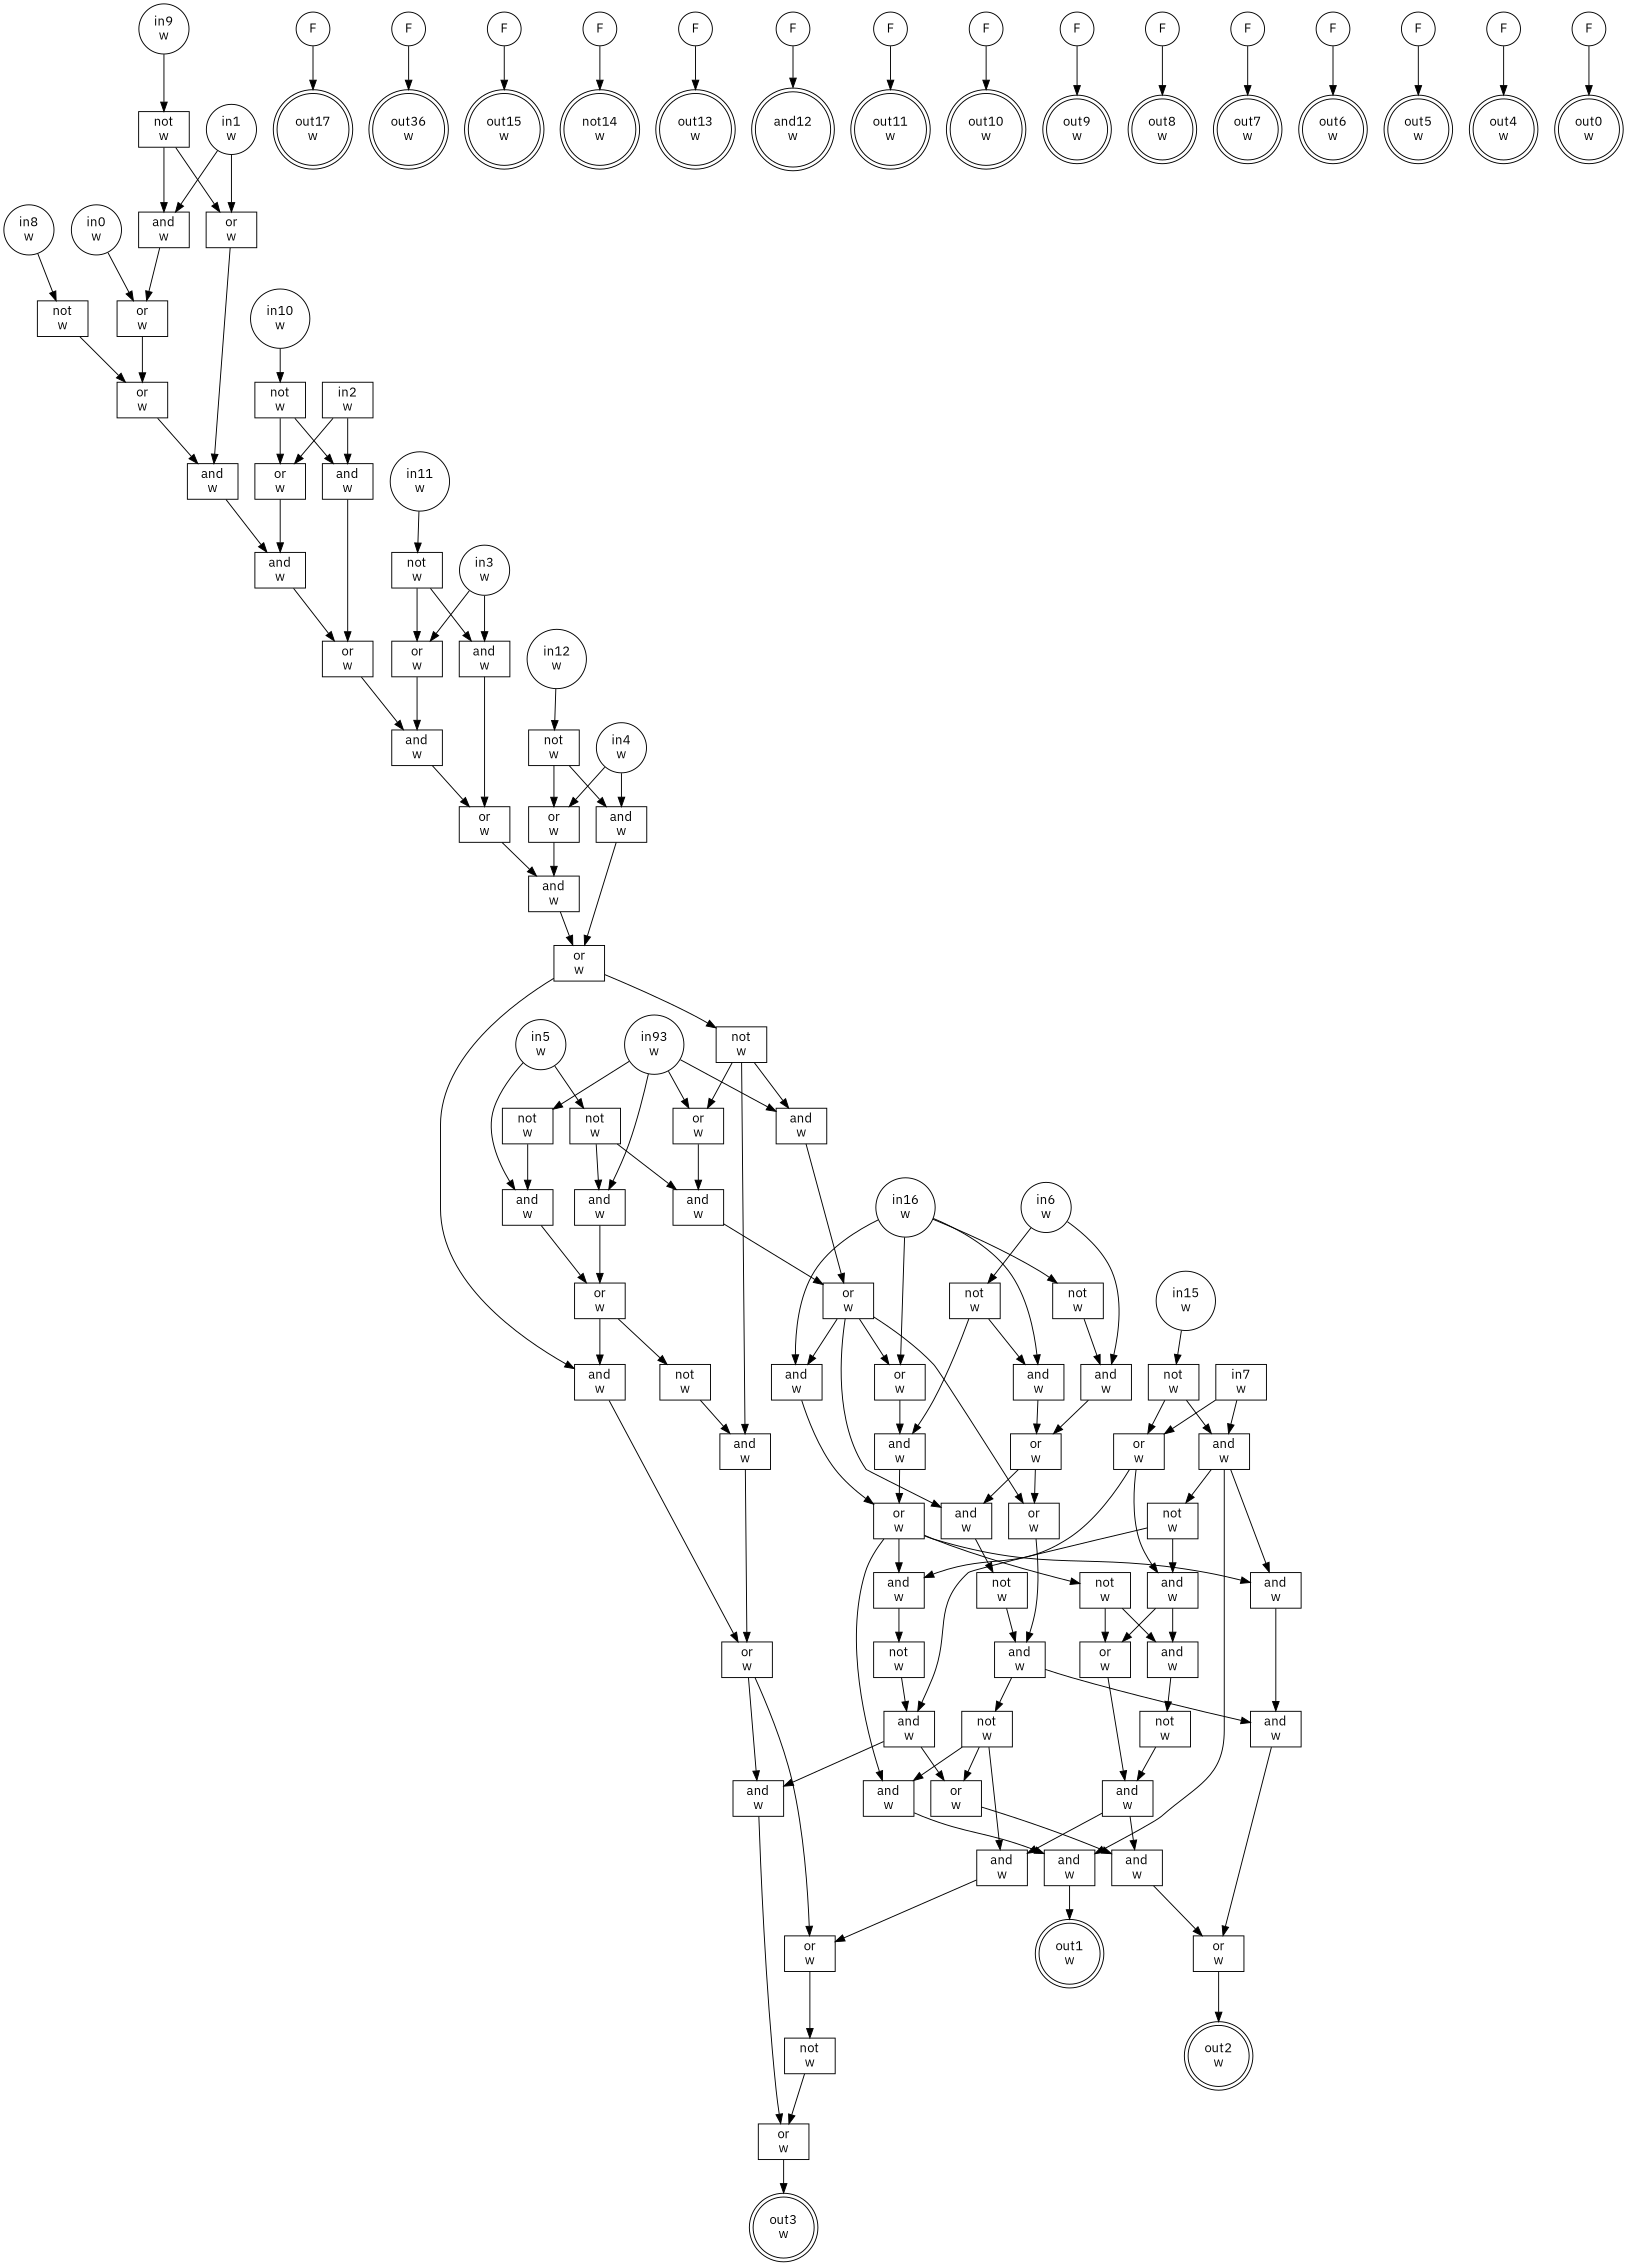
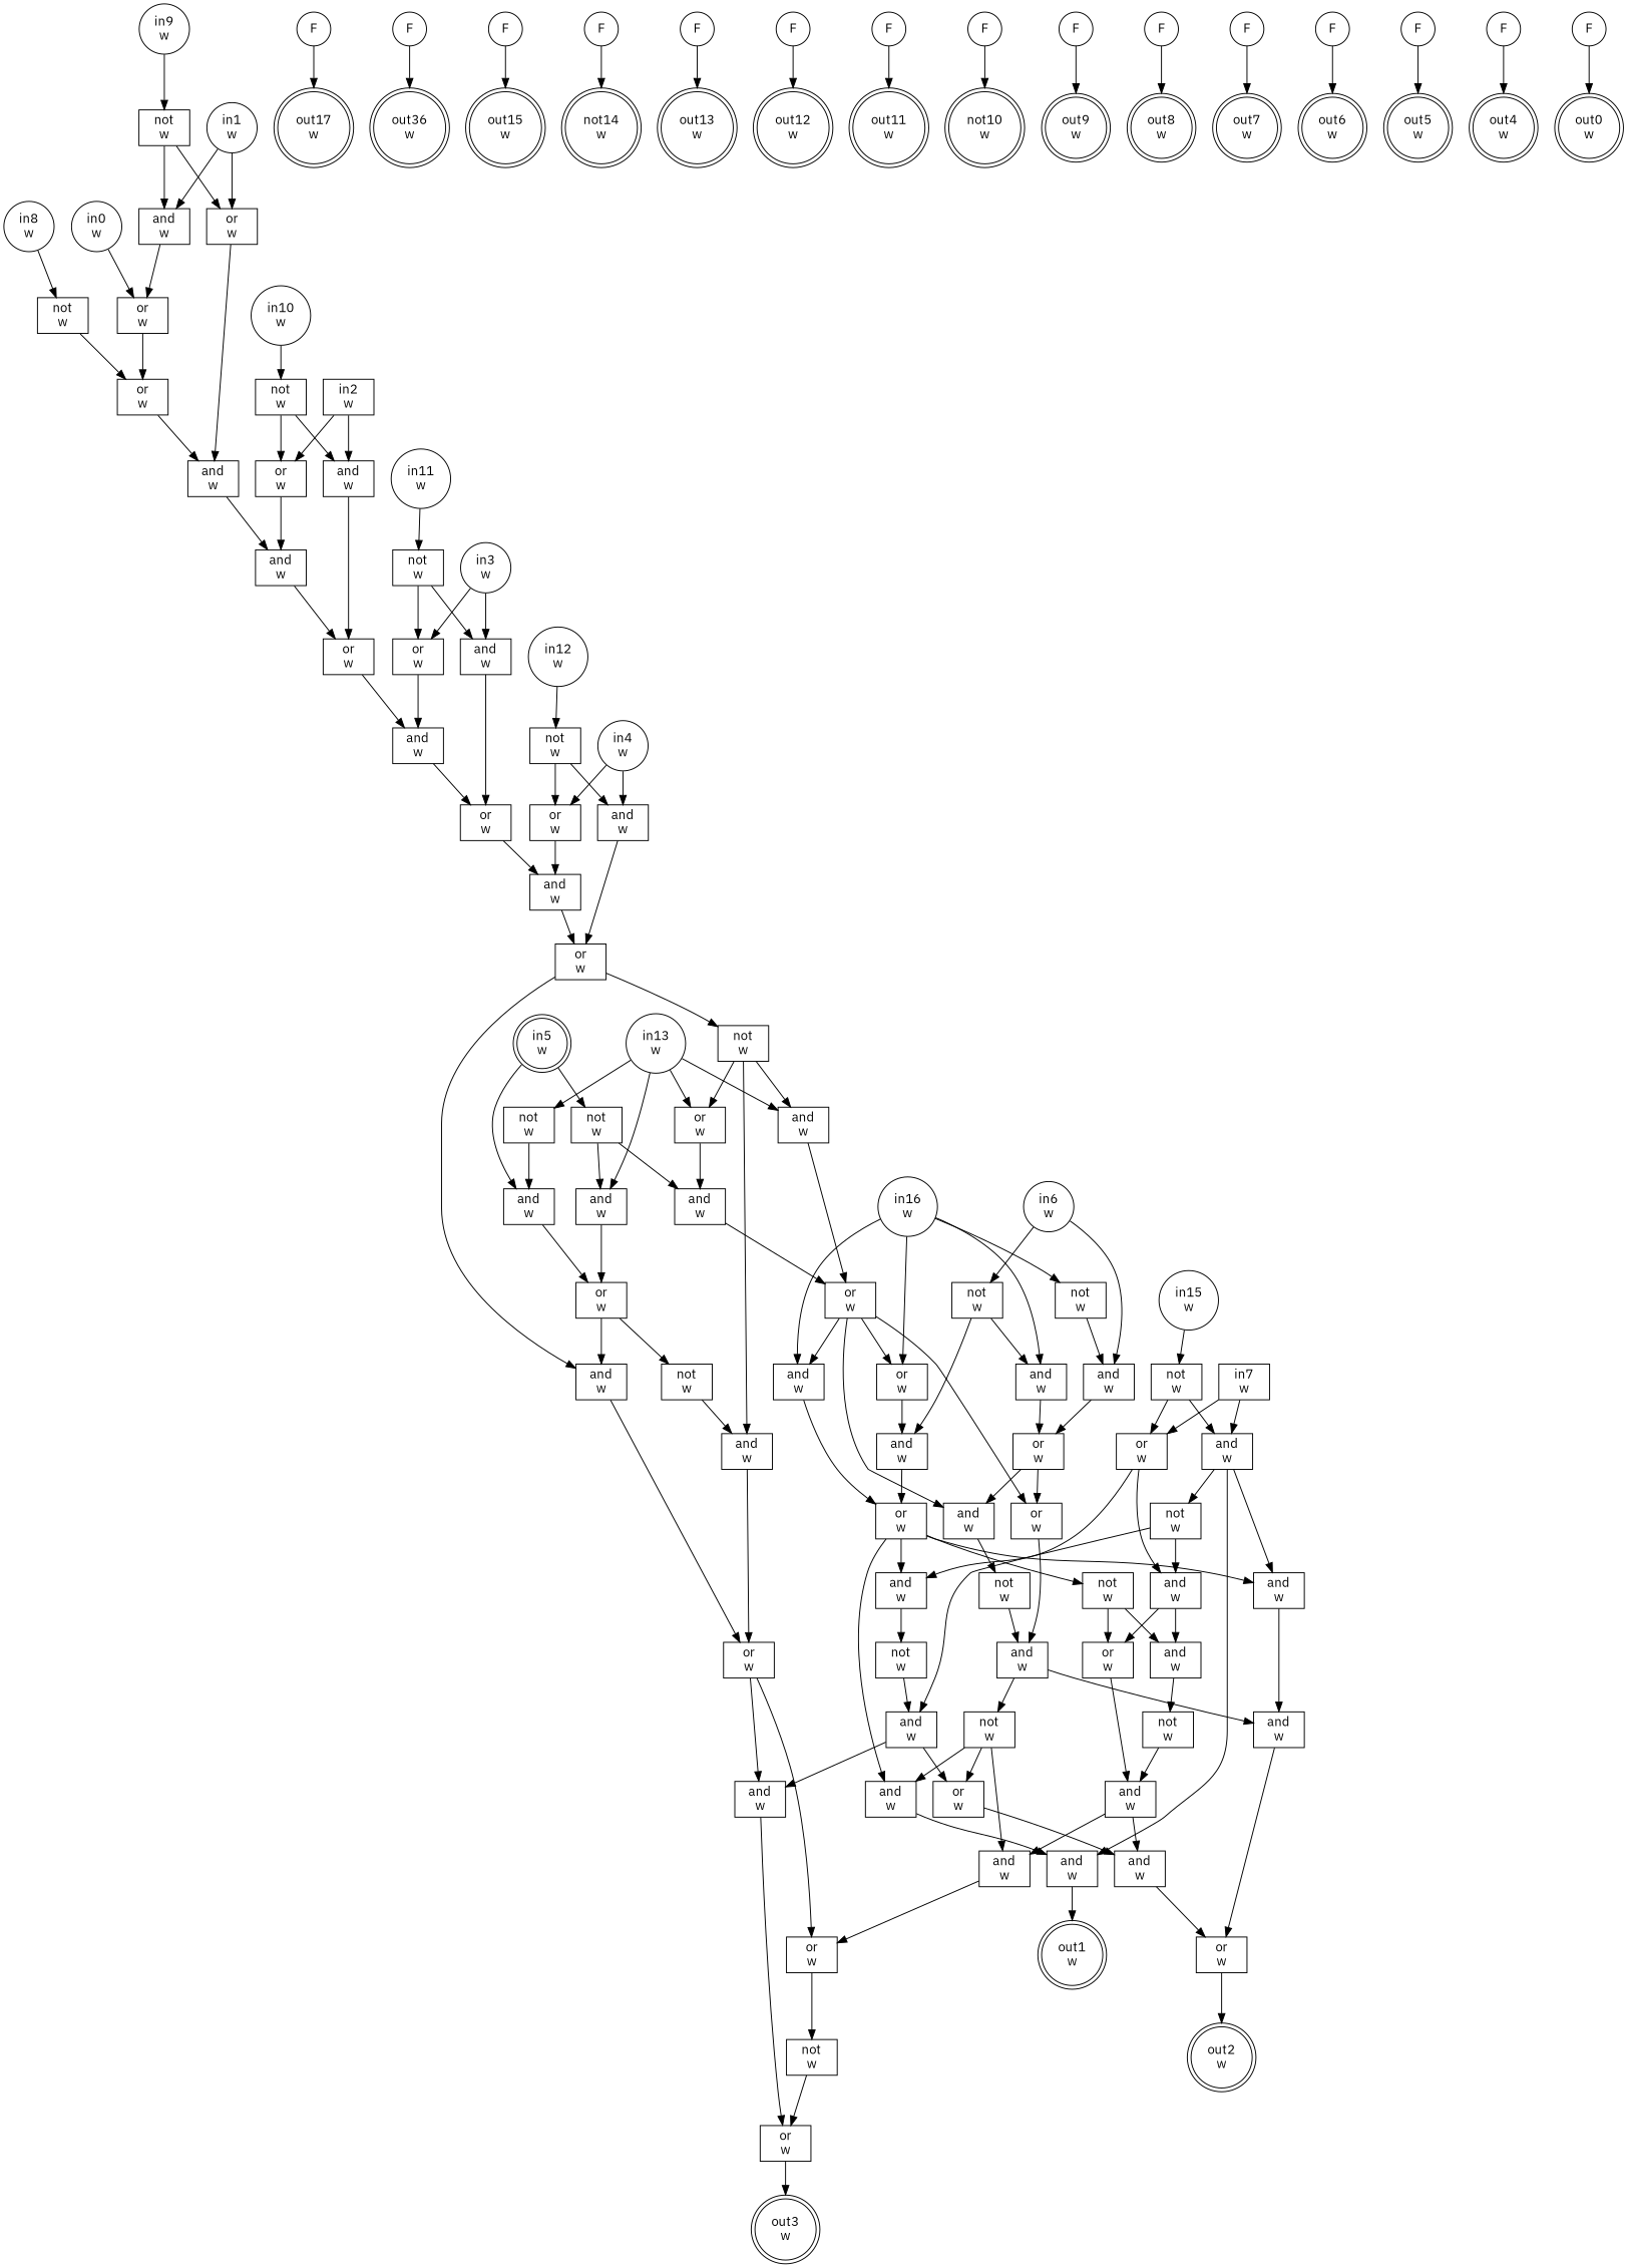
  digraph {
    fontname="IBM Plex Sans"
    node [fillcolor=white fontname="IBM Plex Sans" shape=rect style=filled]
    edge [fontcolor=forestgreen fontname="IBM Plex Sans"]
    n1 [label="in0\nw" shape=circle]
    n2 [label="or\nw"]
    n3 [label="or\nw"]
    n4 [label="in1\nw" shape=circle]
    n5 [label="or\nw"]
    n6 [label="and\nw"]
    n7 [label="and\nw"]
    n8 [label="in2\nw" shape=box]
    n9 [label="or\nw"]
    n10 [label="and\nw"]
    n11 [label="and\nw"]
    n12 [label="or\nw"]
    n13 [label="in3\nw" shape=circle]
    n14 [label="or\nw"]
    n15 [label="and\nw"]
    n16 [label="and\nw"]
    n17 [label="or\nw"]
    n18 [label="in4\nw" shape=circle]
    n19 [label="or\nw"]
    n20 [label="and\nw"]
    n21 [label="and\nw"]
    n22 [label="or\nw"]
-   n23 [label="in5\nw" shape=circle]
+   n23 [label="in5\nw" shape=doublecircle]
    n24 [label="and\nw"]
    n25 [label="not\nw"]
    n26 [label="or\nw"]
    n27 [label="and\nw"]
    n28 [label="and\nw"]
    n29 [label="in6\nw" shape=circle]
    n30 [label="and\nw"]
    n31 [label="not\nw"]
    n32 [label="or\nw"]
    n33 [label="and\nw"]
    n34 [label="and\nw"]
    n35 [label="in7\nw" shape=box]
    n36 [label="and\nw"]
    n37 [label="or\nw"]
    n38 [label="not\nw"]
    n39 [label="and\nw"]
    n40 [label="and\nw"]
    n41 [label="and\nw"]
    n42 [label="and\nw"]
    n43 [label="in8\nw" shape=circle]
    n44 [label="not\nw"]
    n45 [label="in9\nw" shape=circle]
    n46 [label="not\nw"]
    n47 [label="in10\nw" shape=circle]
    n48 [label="not\nw"]
    n49 [label="in11\nw" shape=circle]
    n50 [label="not\nw"]
    n51 [label="in12\nw" shape=circle]
    n52 [label="not\nw"]
-   n53 [label="in93\nw" shape=circle]
+   n53 [label="in13\nw" shape=circle]
    n54 [label="not\nw"]
    n55 [label="or\nw"]
    n56 [label="and\nw"]
    n57 [label="or\nw"]
    n58 [label="in16\nw" shape=circle]
    n59 [label="not\nw"]
    n60 [label="or\nw"]
    n61 [label="and\nw"]
    n62 [label="or\nw"]
    n63 [label="in15\nw" shape=circle]
    n64 [label="not\nw"]
    n65 [label=F shape=circle]
    n66 [label="out17\nw" shape=doublecircle]
    n67 [label=F shape=circle]
    n68 [label="out36\nw" shape=doublecircle]
    n69 [label=F shape=circle]
    n70 [label="out15\nw" shape=doublecircle]
    n71 [label=F shape=circle]
    n72 [label="not14\nw" shape=doublecircle]
    n73 [label=F shape=circle]
    n74 [label="out13\nw" shape=doublecircle]
    n75 [label=F shape=circle]
-   n76 [label="and12\nw" shape=doublecircle]
+   n76 [label="out12\nw" shape=doublecircle]
    n77 [label=F shape=circle]
    n78 [label="out11\nw" shape=doublecircle]
    n79 [label=F shape=circle]
-   n80 [label="out10\nw" shape=doublecircle]
+   n80 [label="not10\nw" shape=doublecircle]
    n81 [label=F shape=circle]
    n82 [label="out9\nw" shape=doublecircle]
    n83 [label=F shape=circle]
    n84 [label="out8\nw" shape=doublecircle]
    n85 [label=F shape=circle]
    n86 [label="out7\nw" shape=doublecircle]
    n87 [label=F shape=circle]
    n88 [label="out6\nw" shape=doublecircle]
    n89 [label=F shape=circle]
    n90 [label="out5\nw" shape=doublecircle]
    n91 [label=F shape=circle]
    n92 [label="out4\nw" shape=doublecircle]
    n93 [label=F shape=circle]
    n94 [label="out0\nw" shape=doublecircle]
    n95 [label="and\nw"]
    n96 [label="and\nw"]
    n97 [label="out1\nw" shape=doublecircle]
    n98 [label="and\nw"]
    n99 [label="or\nw"]
    n100 [label="and\nw"]
    n101 [label="or\nw"]
    n102 [label="not\nw"]
    n103 [label="not\nw"]
    n104 [label="and\nw"]
    n105 [label="or\nw"]
    n106 [label="and\nw"]
    n107 [label="and\nw"]
    n108 [label="not\nw"]
    n109 [label="not\nw"]
    n110 [label="and\nw"]
    n111 [label="and\nw"]
    n112 [label="or\nw"]
    n113 [label="not\nw"]
    n114 [label="or\nw"]
    n115 [label="or\nw"]
    n116 [label="not\nw"]
    n117 [label="not\nw"]
    n118 [label="and\nw"]
    n119 [label="and\nw"]
    n120 [label="or\nw"]
    n121 [label="and\nw"]
    n122 [label="not\nw"]
    n123 [label="out3\nw" shape=doublecircle]
    n124 [label="out2\nw" shape=doublecircle]
    n1 -> n2
    n2 -> n3
    n3 -> n7
    n4 -> n5
    n4 -> n6
    n5 -> n7
    n6 -> n2
    n7 -> n11
    n8 -> n9
    n8 -> n10
    n9 -> n11
    n10 -> n12
    n11 -> n12
    n12 -> n16
    n13 -> n14
    n13 -> n15
    n14 -> n16
    n15 -> n17
    n16 -> n17
    n17 -> n21
    n18 -> n19
    n18 -> n20
    n19 -> n21
    n20 -> n22
    n21 -> n22
    n22 -> n110
    n22 -> n113
    n23 -> n24
    n23 -> n25
    n24 -> n26
    n25 -> n27
    n25 -> n28
    n26 -> n109
    n26 -> n110
    n27 -> n26
    n28 -> n57
    n29 -> n30
    n29 -> n31
    n30 -> n32
    n31 -> n33
    n31 -> n34
    n32 -> n105
    n32 -> n106
    n33 -> n32
    n34 -> n62
    n35 -> n36
    n35 -> n37
    n36 -> n38
    n36 -> n39
    n36 -> n40
    n37 -> n41
    n37 -> n42
    n38 -> n41
    n38 -> n95
    n39 -> n96
    n40 -> n97
    n41 -> n98
    n41 -> n99
    n42 -> n102
    n43 -> n44
    n44 -> n3
    n45 -> n46
    n46 -> n5
    n46 -> n6
    n47 -> n48
    n48 -> n9
    n48 -> n10
    n49 -> n50
    n50 -> n14
    n50 -> n15
    n51 -> n52
    n52 -> n19
    n52 -> n20
    n53 -> n27
    n53 -> n54
    n53 -> n55
    n53 -> n56
    n54 -> n24
    n55 -> n28
    n56 -> n57
    n57 -> n60
    n57 -> n61
    n57 -> n105
    n57 -> n106
    n58 -> n33
    n58 -> n59
    n58 -> n60
    n58 -> n61
    n59 -> n30
    n60 -> n34
    n61 -> n62
    n62 -> n39
    n62 -> n42
    n62 -> n118
    n62 -> n122
    n63 -> n64
    n64 -> n36
    n64 -> n37
    n65 -> n66
    n67 -> n68
    n69 -> n70
    n71 -> n72
    n73 -> n74
    n75 -> n76
    n77 -> n78
    n79 -> n80
    n81 -> n82
    n83 -> n84
    n85 -> n86
    n87 -> n88
    n89 -> n90
    n91 -> n92
    n93 -> n94
    n95 -> n100
    n95 -> n101
    n96 -> n120
    n98 -> n103
    n99 -> n104
    n100 -> n115
    n101 -> n121
    n102 -> n95
    n103 -> n104
    n104 -> n119
    n104 -> n121
    n105 -> n107
    n106 -> n108
    n107 -> n96
    n107 -> n117
    n108 -> n107
    n109 -> n111
    n110 -> n112
    n111 -> n112
    n112 -> n100
    n112 -> n114
    n113 -> n55
    n113 -> n56
    n113 -> n111
    n114 -> n116
    n115 -> n123
    n116 -> n115
    n117 -> n101
    n117 -> n118
    n117 -> n119
    n118 -> n40
    n119 -> n114
    n120 -> n124
    n121 -> n120
    n122 -> n98
    n122 -> n99
  }
